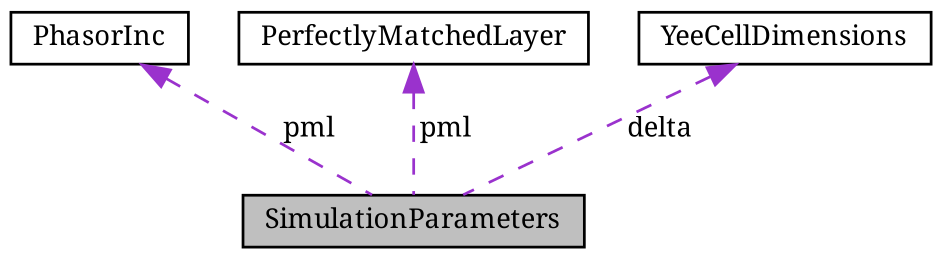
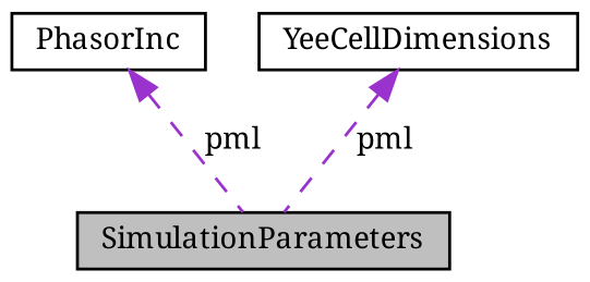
  digraph {
    fontname="Noto Serif"
    node [color=black fillcolor=white fontname="Noto Serif" fontsize=10 shape=record style=filled]
    edge [color=darkorchid3 dir=back fontname="Noto Serif" fontsize=10 labelfontname=Helvetica labelfontsize=10 style=dashed]
    n1 [fillcolor=grey75 fontcolor=black height=0.2 label=SimulationParameters width=0.4]
    n2 [height=0.2 label=PhasorInc width=0.4]
-   n3 [height=0.2 label=PerfectlyMatchedLayer width=0.4]
    n4 [height=0.2 label=YeeCellDimensions width=0.4]
    n2 -> n1 [label=" pml"]
-   n3 -> n1 [label=" pml"]
-   n4 -> n1 [label=" delta"]
+   n4 -> n1 [label=" pml"]
  }
